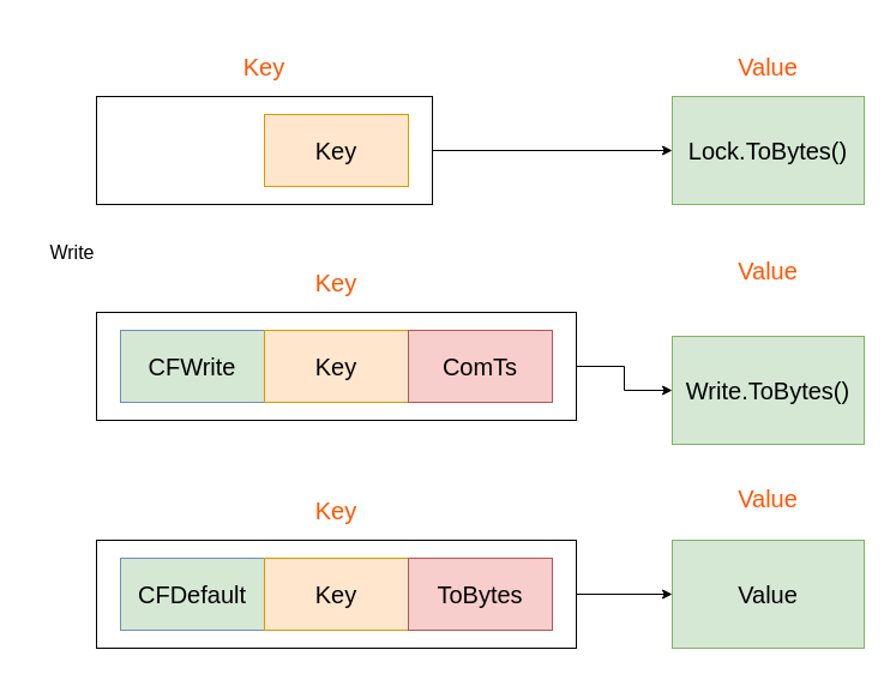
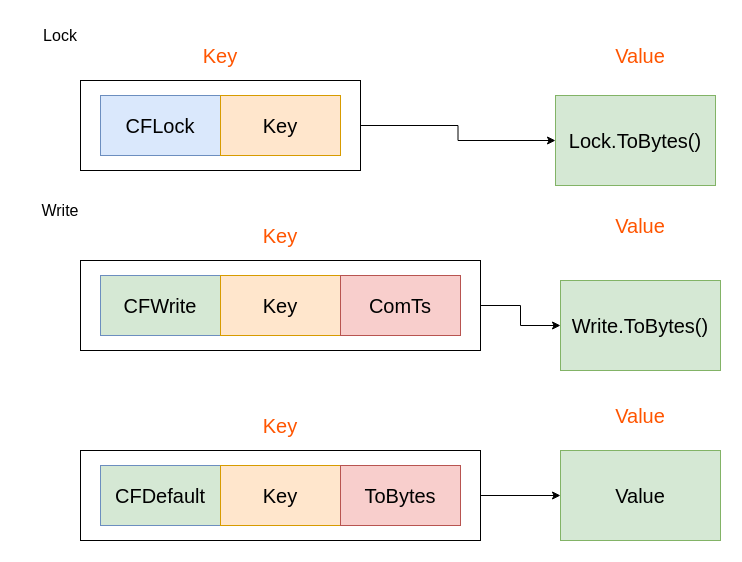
  <mxCell id="0" />
  <mxCell id="1" parent="0" />
  <mxCell id="2" value="" style="edgeStyle=orthogonalEdgeStyle;rounded=0;orthogonalLoop=1;jettySize=auto;html=1;" parent="1" source="3" target="7" edge="1"><mxGeometry relative="1" as="geometry" /></mxCell>
  <mxCell id="3" value="" style="rounded=0;whiteSpace=wrap;html=1;" parent="1" vertex="1"><mxGeometry x="80" y="80" width="280" height="90" as="geometry" /></mxCell>
+ <mxCell id="4" value="CFLock" style="rounded=0;whiteSpace=wrap;html=1;fillColor=#dae8fc;strokeColor=#6c8ebf;fontSize=20;" parent="1" vertex="1"><mxGeometry x="100" y="95" width="120" height="60" as="geometry" /></mxCell>
  <mxCell id="5" value="Key" style="rounded=0;whiteSpace=wrap;html=1;fillColor=#ffe6cc;strokeColor=#d79b00;fontSize=20;" parent="1" vertex="1"><mxGeometry x="220" y="95" width="120" height="60" as="geometry" /></mxCell>
  <mxCell id="6" value="Key" style="text;html=1;align=center;verticalAlign=middle;whiteSpace=wrap;rounded=0;fontSize=20;fontColor=#FF5500;" parent="1" vertex="1"><mxGeometry x="170" y="30" width="100" height="50" as="geometry" /></mxCell>
- <mxCell id="7" value="Lock.ToBytes()" style="rounded=0;whiteSpace=wrap;html=1;fillColor=#d5e8d4;strokeColor=#82b366;fontSize=20;" parent="1" vertex="1"><mxGeometry x="560" y="80" width="160" height="90" as="geometry" /></mxCell>
+ <mxCell id="7" value="Lock.ToBytes()" style="rounded=0;whiteSpace=wrap;html=1;fillColor=#d5e8d4;strokeColor=#82b366;fontSize=20;" parent="1" vertex="1"><mxGeometry x="555" y="95" width="160" height="90" as="geometry" /></mxCell>
  <mxCell id="8" value="Value" style="text;html=1;align=center;verticalAlign=middle;whiteSpace=wrap;rounded=0;fontSize=20;fontColor=#FF5500;" parent="1" vertex="1"><mxGeometry x="590" y="30" width="100" height="50" as="geometry" /></mxCell>
  <mxCell id="9" value="" style="edgeStyle=orthogonalEdgeStyle;rounded=0;orthogonalLoop=1;jettySize=auto;html=1;" parent="1" source="10" target="14" edge="1"><mxGeometry relative="1" as="geometry" /></mxCell>
  <mxCell id="10" value="" style="rounded=0;whiteSpace=wrap;html=1;" parent="1" vertex="1"><mxGeometry x="80" y="260" width="400" height="90" as="geometry" /></mxCell>
  <mxCell id="11" value="CFWrite" style="rounded=0;whiteSpace=wrap;html=1;fillColor=#d5e8d4;strokeColor=#6c8ebf;fontSize=20;" parent="1" vertex="1"><mxGeometry x="100" y="275" width="120" height="60" as="geometry" /></mxCell>
  <mxCell id="12" value="Key" style="rounded=0;whiteSpace=wrap;html=1;fillColor=#ffe6cc;strokeColor=#d79b00;fontSize=20;" parent="1" vertex="1"><mxGeometry x="220" y="275" width="120" height="60" as="geometry" /></mxCell>
  <mxCell id="13" value="Key" style="text;html=1;align=center;verticalAlign=middle;whiteSpace=wrap;rounded=0;fontSize=20;fontColor=#FF5500;" parent="1" vertex="1"><mxGeometry x="230" y="210" width="100" height="50" as="geometry" /></mxCell>
  <mxCell id="14" value="Write.ToBytes()" style="rounded=0;whiteSpace=wrap;html=1;fillColor=#d5e8d4;strokeColor=#82b366;fontSize=20;" parent="1" vertex="1"><mxGeometry x="560" y="280" width="160" height="90" as="geometry" /></mxCell>
  <mxCell id="15" value="Value" style="text;html=1;align=center;verticalAlign=middle;whiteSpace=wrap;rounded=0;fontSize=20;fontColor=#FF5500;" parent="1" vertex="1"><mxGeometry x="590" y="200" width="100" height="50" as="geometry" /></mxCell>
  <mxCell id="16" value="" style="edgeStyle=orthogonalEdgeStyle;rounded=0;orthogonalLoop=1;jettySize=auto;html=1;" parent="1" source="17" target="21" edge="1"><mxGeometry relative="1" as="geometry" /></mxCell>
  <mxCell id="17" value="" style="rounded=0;whiteSpace=wrap;html=1;" parent="1" vertex="1"><mxGeometry x="80" y="450" width="400" height="90" as="geometry" /></mxCell>
  <mxCell id="18" value="CFDefault" style="rounded=0;whiteSpace=wrap;html=1;fillColor=#d5e8d4;strokeColor=#6c8ebf;fontSize=20;" parent="1" vertex="1"><mxGeometry x="100" y="465" width="120" height="60" as="geometry" /></mxCell>
  <mxCell id="19" value="Key" style="rounded=0;whiteSpace=wrap;html=1;fillColor=#ffe6cc;strokeColor=#d79b00;fontSize=20;" parent="1" vertex="1"><mxGeometry x="220" y="465" width="120" height="60" as="geometry" /></mxCell>
  <mxCell id="20" value="Key" style="text;html=1;align=center;verticalAlign=middle;whiteSpace=wrap;rounded=0;fontSize=20;fontColor=#FF5500;" parent="1" vertex="1"><mxGeometry x="230" y="400" width="100" height="50" as="geometry" /></mxCell>
  <mxCell id="21" value="Value" style="rounded=0;whiteSpace=wrap;html=1;fillColor=#d5e8d4;strokeColor=#82b366;fontSize=20;" parent="1" vertex="1"><mxGeometry x="560" y="450" width="160" height="90" as="geometry" /></mxCell>
  <mxCell id="22" value="Value" style="text;html=1;align=center;verticalAlign=middle;whiteSpace=wrap;rounded=0;fontSize=20;fontColor=#FF5500;" parent="1" vertex="1"><mxGeometry x="590" y="390" width="100" height="50" as="geometry" /></mxCell>
  <mxCell id="23" value="ComTs" style="rounded=0;whiteSpace=wrap;html=1;fillColor=#f8cecc;strokeColor=#b85450;fontSize=20;" parent="1" vertex="1"><mxGeometry x="340" y="275" width="120" height="60" as="geometry" /></mxCell>
  <mxCell id="24" value="ToBytes" style="rounded=0;whiteSpace=wrap;html=1;fillColor=#f8cecc;strokeColor=#b85450;fontSize=20;" parent="1" vertex="1"><mxGeometry x="340" y="465" width="120" height="60" as="geometry" /></mxCell>
+ <mxCell id="25" value="Lock" style="text;html=1;strokeColor=none;fillColor=none;align=center;verticalAlign=middle;whiteSpace=wrap;rounded=0;fontSize=16;" vertex="1" parent="1"><mxGeometry x="20" y="20" width="80" height="30" as="geometry" /></mxCell>
  <mxCell id="26" value="Write" style="text;html=1;strokeColor=none;fillColor=none;align=center;verticalAlign=middle;whiteSpace=wrap;rounded=0;fontSize=16;" vertex="1" parent="1"><mxGeometry x="20" y="195" width="80" height="30" as="geometry" /></mxCell>
